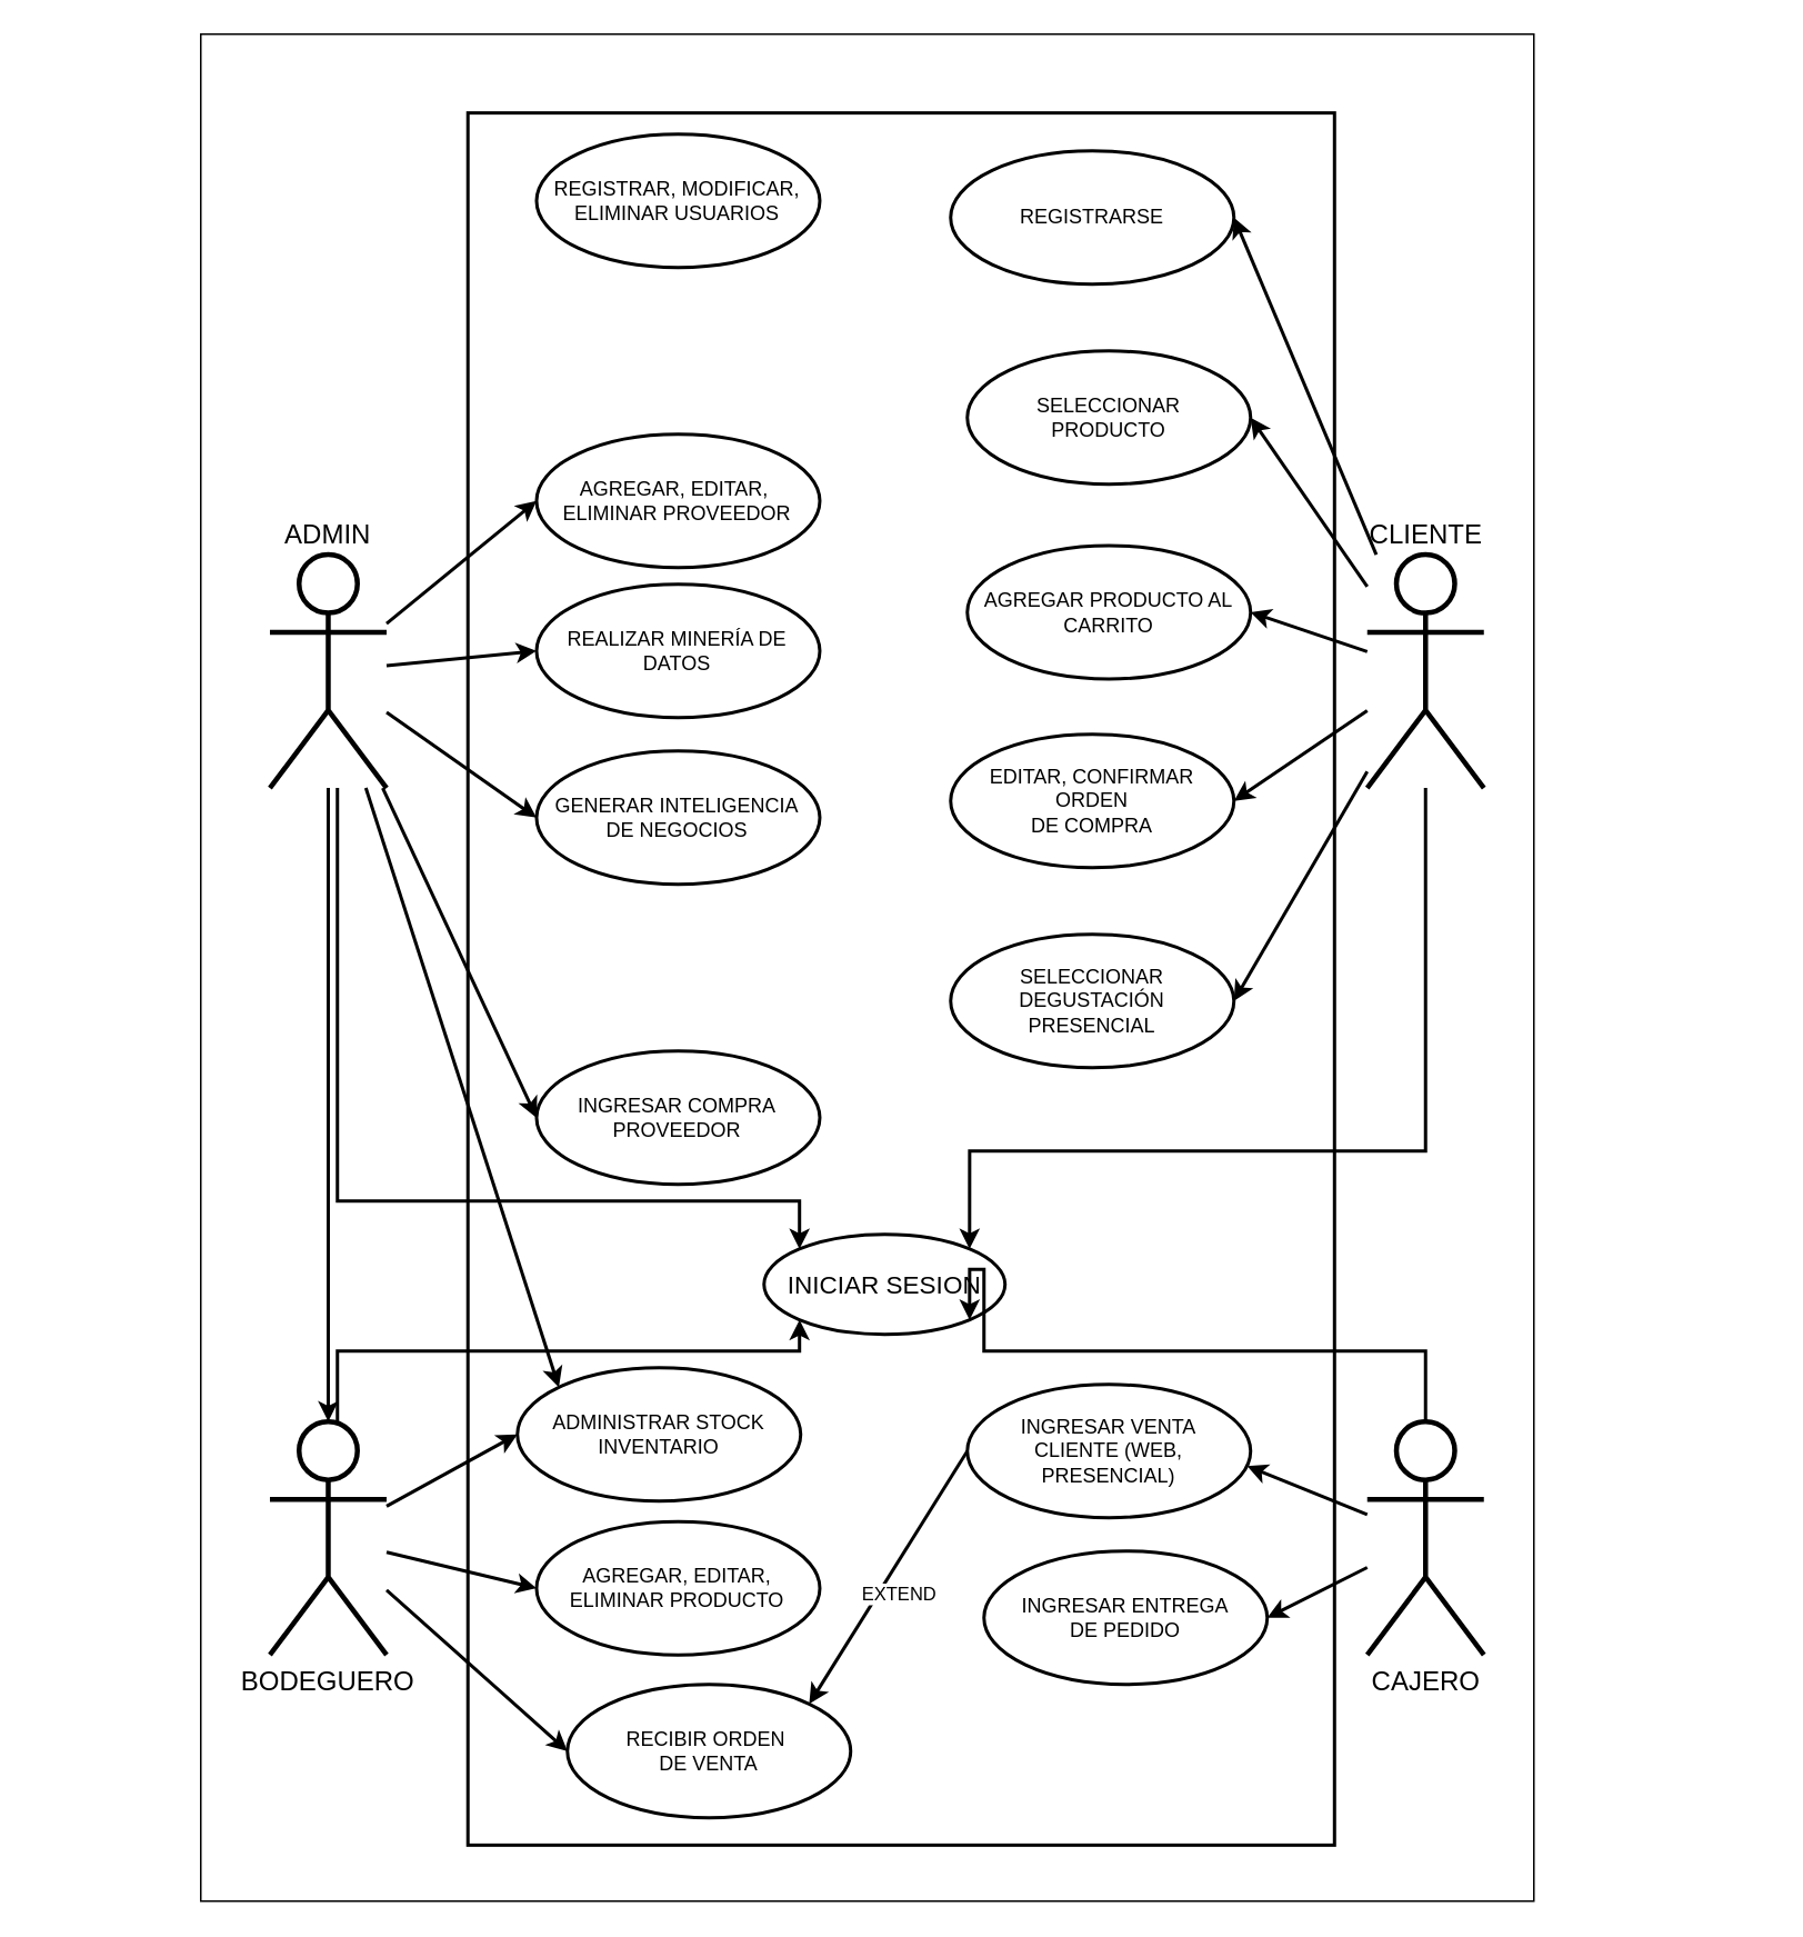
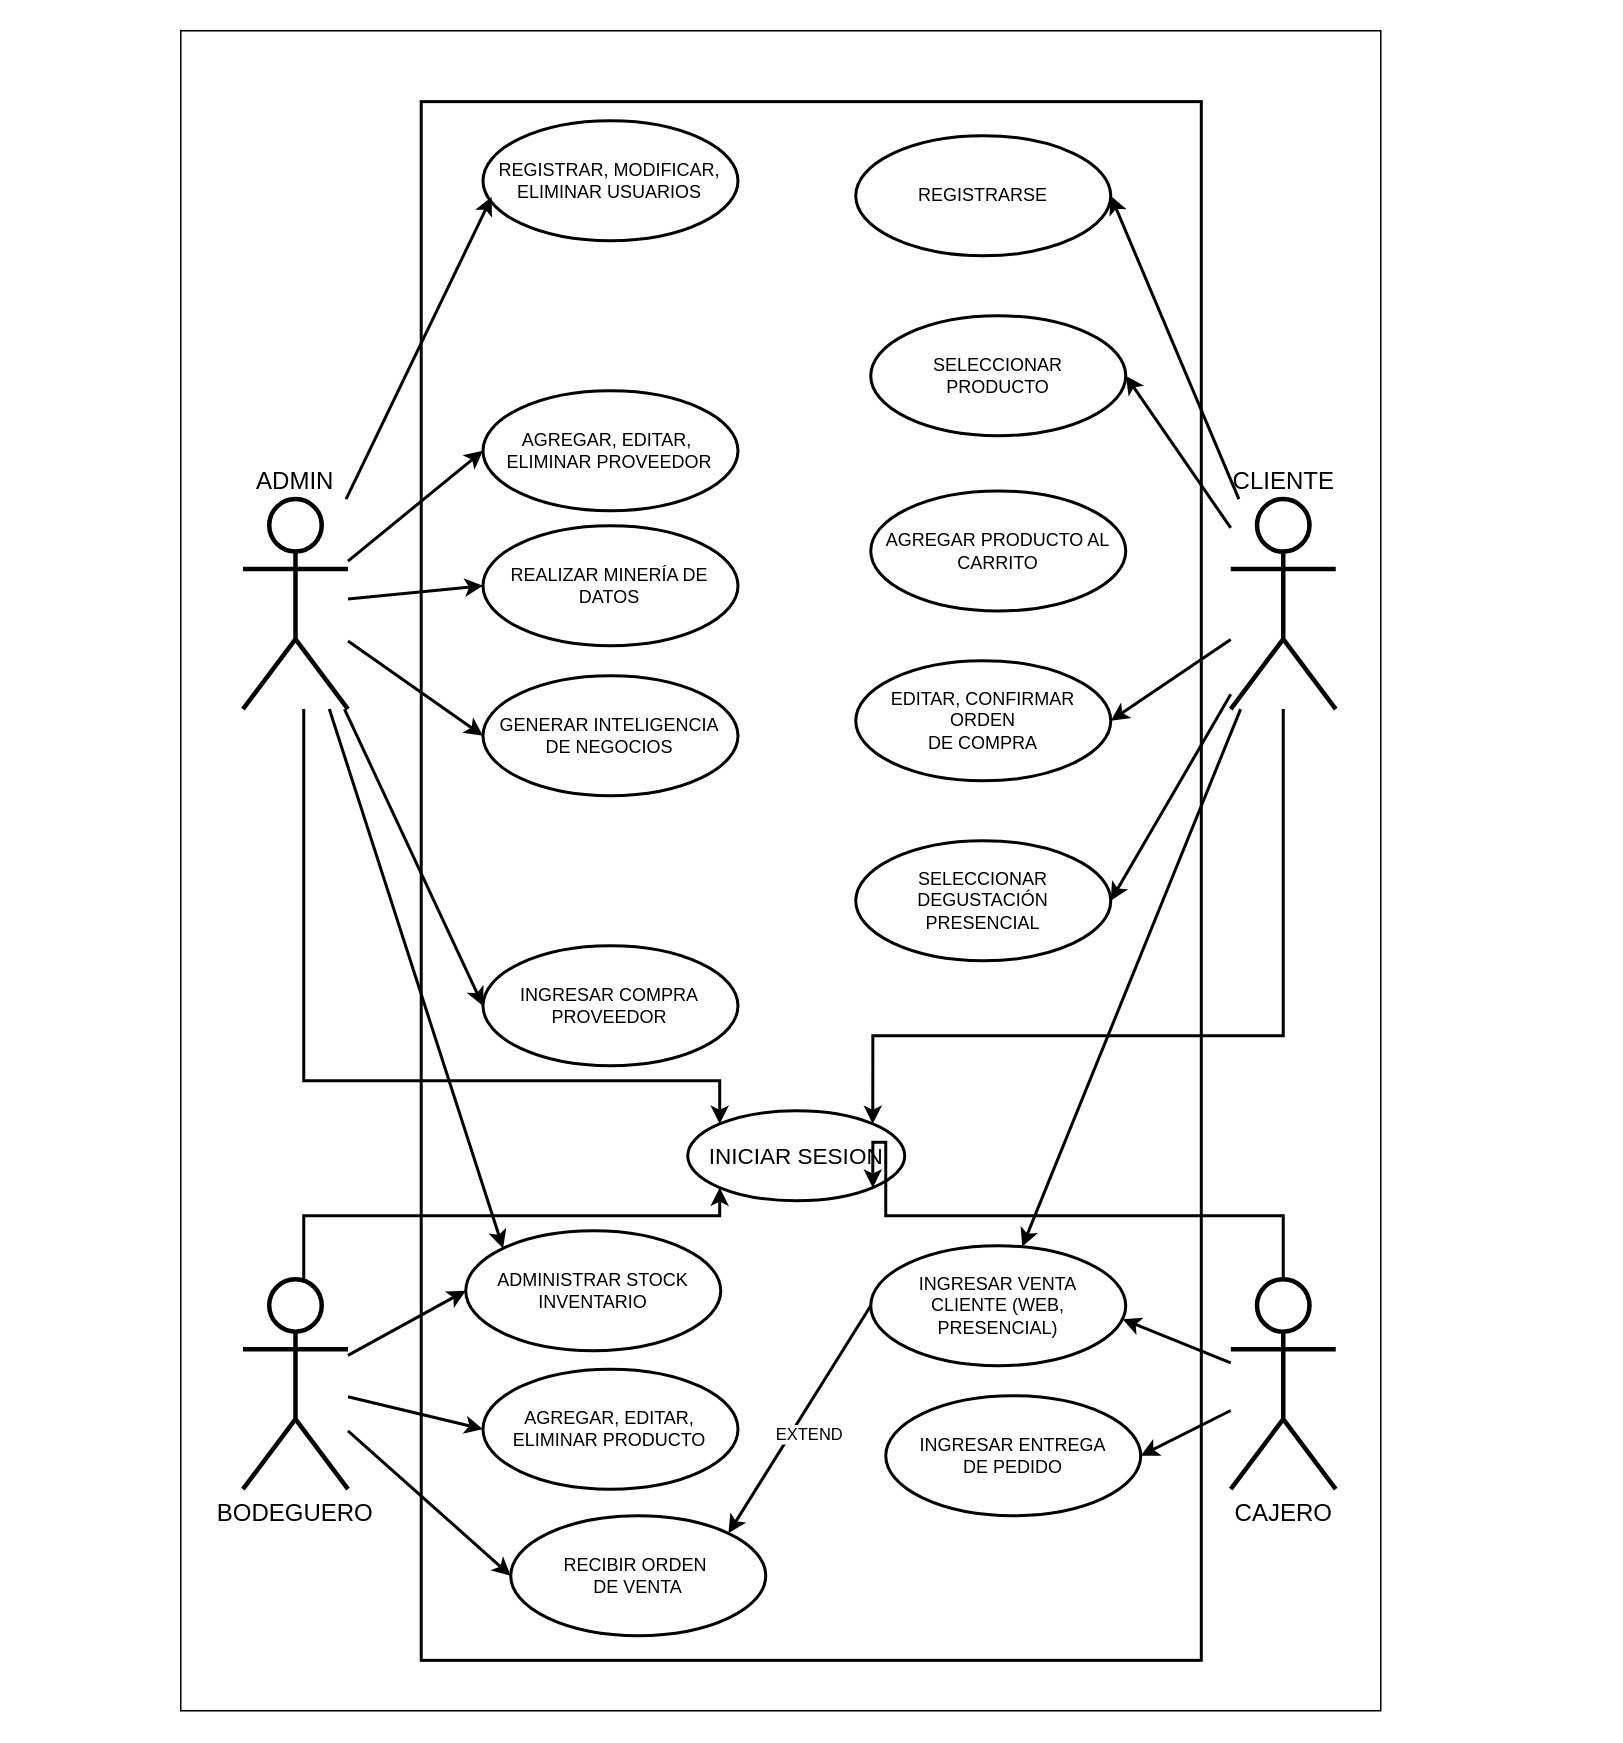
  <mxCell id="0" />
  <mxCell id="1" parent="0" />
  <mxCell id="2" value="" style="whiteSpace=wrap;html=1;" vertex="1" parent="1"><mxGeometry x="120" y="20" width="800" height="1120" as="geometry" /></mxCell>
  <mxCell id="3" value="" style="rounded=0;whiteSpace=wrap;html=1;rotation=-90;strokeWidth=2;" vertex="1" parent="1"><mxGeometry x="20.77" y="326.8" width="1039.14" height="520.05" as="geometry" /></mxCell>
  <mxCell id="4" value="ADMIN" style="shape=umlActor;verticalLabelPosition=top;verticalAlign=bottom;html=1;outlineConnect=0;aspect=fixed;strokeWidth=3;labelPosition=center;align=center;fontSize=16;" vertex="1" parent="1"><mxGeometry x="161.49" y="332.21" width="70" height="140" as="geometry" /></mxCell>
  <mxCell id="5" value="&lt;div style=&quot;font-size: 13px;&quot;&gt;&lt;font style=&quot;font-size: 16px;&quot;&gt;CLIENTE&lt;/font&gt;&lt;/div&gt;" style="shape=umlActor;verticalLabelPosition=top;verticalAlign=bottom;html=1;outlineConnect=0;aspect=fixed;strokeWidth=3;labelPosition=center;align=center;" vertex="1" parent="1"><mxGeometry x="820" y="332.21" width="70" height="140" as="geometry" /></mxCell>
  <mxCell id="6" value="BODEGUERO" style="shape=umlActor;verticalLabelPosition=bottom;verticalAlign=top;html=1;outlineConnect=0;aspect=fixed;strokeWidth=3;fontSize=16;" vertex="1" parent="1"><mxGeometry x="161.49" y="852.26" width="70" height="140" as="geometry" /></mxCell>
  <mxCell id="7" value="&lt;font style=&quot;font-size: 16px;&quot;&gt;CAJERO&lt;/font&gt;" style="shape=umlActor;verticalLabelPosition=bottom;verticalAlign=top;html=1;outlineConnect=0;aspect=fixed;strokeWidth=3;" vertex="1" parent="1"><mxGeometry x="820" y="852.26" width="70" height="140" as="geometry" /></mxCell>
  <mxCell id="8" value="REGISTRAR, MODIFICAR, ELIMINAR USUARIOS" style="ellipse;whiteSpace=wrap;html=1;strokeWidth=2;" vertex="1" parent="1"><mxGeometry x="321.49" y="80" width="170" height="80" as="geometry" /></mxCell>
- <mxCell id="9" value="" style="endArrow=classic;html=1;rounded=0;strokeWidth=2;" edge="1" parent="1" source="4" target="6"><mxGeometry width="50" height="50" relative="1" as="geometry"><mxPoint x="271.49" y="413" as="sourcePoint" /><mxPoint x="321.49" y="363" as="targetPoint" /></mxGeometry></mxCell>
+ <mxCell id="9" value="" style="endArrow=classic;html=1;rounded=0;entryX=0.034;entryY=0.635;entryDx=0;entryDy=0;entryPerimeter=0;strokeWidth=2;" edge="1" parent="1" source="4" target="8"><mxGeometry width="50" height="50" relative="1" as="geometry"><mxPoint x="271.49" y="413" as="sourcePoint" /><mxPoint x="321.49" y="363" as="targetPoint" /></mxGeometry></mxCell>
  <mxCell id="10" value="INICIAR SESION" style="ellipse;whiteSpace=wrap;html=1;fontSize=15;strokeWidth=2;" vertex="1" parent="1"><mxGeometry x="458" y="740" width="144.65" height="60" as="geometry" /></mxCell>
  <mxCell id="11" value="&lt;div&gt;RECIBIR ORDEN&amp;nbsp;&lt;/div&gt;&lt;div&gt;DE VENTA&lt;/div&gt;" style="ellipse;whiteSpace=wrap;html=1;strokeWidth=2;" vertex="1" parent="1"><mxGeometry x="340" y="1010" width="170" height="80" as="geometry" /></mxCell>
  <mxCell id="12" value="ADMINISTRAR STOCK INVENTARIO" style="ellipse;whiteSpace=wrap;html=1;strokeWidth=2;" vertex="1" parent="1"><mxGeometry x="310" y="820" width="170" height="80" as="geometry" /></mxCell>
  <mxCell id="13" value="&lt;div&gt;AGREGAR, EDITAR,&lt;/div&gt;&lt;div&gt;ELIMINAR PRODUCTO&lt;/div&gt;" style="ellipse;whiteSpace=wrap;html=1;strokeWidth=2;" vertex="1" parent="1"><mxGeometry x="321.49" y="912.26" width="170" height="80" as="geometry" /></mxCell>
  <mxCell id="14" value="" style="endArrow=classic;html=1;rounded=0;entryX=0;entryY=0;entryDx=0;entryDy=0;strokeWidth=2;jumpStyle=none;edgeStyle=orthogonalEdgeStyle;" edge="1" parent="1" source="4" target="10"><mxGeometry width="50" height="50" relative="1" as="geometry"><mxPoint x="221.49" y="713" as="sourcePoint" /><mxPoint x="271.49" y="663" as="targetPoint" /><Array as="points"><mxPoint x="202" y="720" /><mxPoint x="479" y="720" /></Array></mxGeometry></mxCell>
  <mxCell id="15" value="" style="endArrow=classic;html=1;rounded=0;entryX=0;entryY=1;entryDx=0;entryDy=0;strokeWidth=2;edgeStyle=orthogonalEdgeStyle;" edge="1" parent="1" source="6" target="10"><mxGeometry width="50" height="50" relative="1" as="geometry"><mxPoint x="261.49" y="833" as="sourcePoint" /><mxPoint x="311.49" y="783" as="targetPoint" /><Array as="points"><mxPoint x="202" y="810" /><mxPoint x="479" y="810" /></Array></mxGeometry></mxCell>
  <mxCell id="16" value="" style="endArrow=classic;html=1;rounded=0;entryX=1;entryY=1;entryDx=0;entryDy=0;strokeWidth=2;edgeStyle=orthogonalEdgeStyle;exitX=0.5;exitY=0;exitDx=0;exitDy=0;exitPerimeter=0;" edge="1" parent="1" source="7" target="10"><mxGeometry width="50" height="50" relative="1" as="geometry"><mxPoint x="871.49" y="773" as="sourcePoint" /><mxPoint x="921.49" y="723" as="targetPoint" /><Array as="points"><mxPoint x="855" y="810" /><mxPoint x="590" y="810" /><mxPoint x="590" y="761" /></Array></mxGeometry></mxCell>
  <mxCell id="17" value="" style="endArrow=classic;html=1;rounded=0;entryX=1;entryY=0;entryDx=0;entryDy=0;strokeWidth=2;edgeStyle=orthogonalEdgeStyle;" edge="1" parent="1" source="5" target="10"><mxGeometry width="50" height="50" relative="1" as="geometry"><mxPoint x="841.49" y="633" as="sourcePoint" /><mxPoint x="891.49" y="583" as="targetPoint" /><Array as="points"><mxPoint x="855" y="690" /><mxPoint x="581" y="690" /></Array></mxGeometry></mxCell>
  <mxCell id="18" value="" style="endArrow=classic;html=1;rounded=0;entryX=0;entryY=0.5;entryDx=0;entryDy=0;strokeWidth=2;" edge="1" parent="1" source="6" target="13"><mxGeometry width="50" height="50" relative="1" as="geometry"><mxPoint x="201.49" y="1113" as="sourcePoint" /><mxPoint x="251.49" y="1063" as="targetPoint" /></mxGeometry></mxCell>
  <mxCell id="19" value="" style="endArrow=classic;html=1;rounded=0;strokeWidth=2;entryX=0;entryY=0.5;entryDx=0;entryDy=0;" edge="1" parent="1" source="6" target="12"><mxGeometry width="50" height="50" relative="1" as="geometry"><mxPoint x="151.49" y="1123" as="sourcePoint" /><mxPoint x="201.49" y="1073" as="targetPoint" /></mxGeometry></mxCell>
  <mxCell id="20" value="" style="endArrow=classic;html=1;rounded=0;entryX=0;entryY=0.5;entryDx=0;entryDy=0;strokeWidth=2;" edge="1" parent="1" source="6" target="11"><mxGeometry width="50" height="50" relative="1" as="geometry"><mxPoint x="201.49" y="1193" as="sourcePoint" /><mxPoint x="251.49" y="1143" as="targetPoint" /></mxGeometry></mxCell>
  <mxCell id="21" value="&lt;div&gt;INGRESAR VENTA&lt;/div&gt;&lt;div&gt;CLIENTE (WEB, PRESENCIAL)&lt;br&gt;&lt;/div&gt;" style="ellipse;whiteSpace=wrap;html=1;strokeWidth=2;" vertex="1" parent="1"><mxGeometry x="580" y="830" width="170" height="80" as="geometry" /></mxCell>
  <mxCell id="22" value="INGRESAR COMPRA PROVEEDOR" style="ellipse;whiteSpace=wrap;html=1;strokeWidth=2;" vertex="1" parent="1"><mxGeometry x="321.49" y="630" width="170" height="80" as="geometry" /></mxCell>
  <mxCell id="23" value="&lt;div&gt;AGREGAR, EDITAR,&amp;nbsp;&lt;/div&gt;&lt;div&gt;ELIMINAR PROVEEDOR&lt;/div&gt;" style="ellipse;whiteSpace=wrap;html=1;strokeWidth=2;" vertex="1" parent="1"><mxGeometry x="321.49" y="260" width="170" height="80" as="geometry" /></mxCell>
  <mxCell id="24" value="&lt;div&gt;EDITAR, CONFIRMAR&lt;/div&gt;&lt;div&gt;ORDEN&lt;/div&gt;&lt;div&gt;DE COMPRA&lt;/div&gt;" style="ellipse;whiteSpace=wrap;html=1;strokeWidth=2;" vertex="1" parent="1"><mxGeometry x="570" y="440" width="170" height="80" as="geometry" /></mxCell>
  <mxCell id="25" value="AGREGAR PRODUCTO AL CARRITO" style="ellipse;whiteSpace=wrap;html=1;strokeWidth=2;" vertex="1" parent="1"><mxGeometry x="580" y="326.8" width="170" height="80" as="geometry" /></mxCell>
  <mxCell id="26" value="&lt;div&gt;SELECCIONAR&lt;/div&gt;&lt;div&gt;PRODUCTO&lt;/div&gt;" style="ellipse;whiteSpace=wrap;html=1;strokeWidth=2;" vertex="1" parent="1"><mxGeometry x="580" y="210" width="170" height="80" as="geometry" /></mxCell>
  <mxCell id="27" value="&lt;div&gt;REGISTRARSE&lt;/div&gt;" style="ellipse;whiteSpace=wrap;html=1;strokeWidth=2;" vertex="1" parent="1"><mxGeometry x="570" y="90" width="170" height="80" as="geometry" /></mxCell>
  <mxCell id="28" value="" style="endArrow=classic;html=1;rounded=0;strokeWidth=2;entryX=1;entryY=0.5;entryDx=0;entryDy=0;" edge="1" parent="1" source="5" target="27"><mxGeometry width="50" height="50" relative="1" as="geometry"><mxPoint x="951.49" y="382.21" as="sourcePoint" /><mxPoint x="1001.49" y="332.21" as="targetPoint" /></mxGeometry></mxCell>
  <mxCell id="29" value="" style="endArrow=classic;html=1;rounded=0;strokeWidth=2;entryX=1;entryY=0.5;entryDx=0;entryDy=0;" edge="1" parent="1" source="5" target="26"><mxGeometry width="50" height="50" relative="1" as="geometry"><mxPoint x="991.49" y="437.21" as="sourcePoint" /><mxPoint x="1041.49" y="387.21" as="targetPoint" /></mxGeometry></mxCell>
- <mxCell id="30" value="" style="endArrow=classic;html=1;rounded=0;strokeWidth=2;entryX=1;entryY=0.5;entryDx=0;entryDy=0;" edge="1" parent="1" source="5" target="25"><mxGeometry width="50" height="50" relative="1" as="geometry"><mxPoint x="881.49" y="572.21" as="sourcePoint" /><mxPoint x="931.49" y="522.21" as="targetPoint" /></mxGeometry></mxCell>
+ <mxCell id="30" value="" style="endArrow=classic;html=1;rounded=0;strokeWidth=2;" edge="1" parent="1" source="5" target="21"><mxGeometry width="50" height="50" relative="1" as="geometry"><mxPoint x="881.49" y="572.21" as="sourcePoint" /><mxPoint x="931.49" y="522.21" as="targetPoint" /></mxGeometry></mxCell>
  <mxCell id="31" value="" style="endArrow=classic;html=1;rounded=0;strokeWidth=2;entryX=1;entryY=0.5;entryDx=0;entryDy=0;" edge="1" parent="1" source="5" target="24"><mxGeometry width="50" height="50" relative="1" as="geometry"><mxPoint x="921.49" y="573" as="sourcePoint" /><mxPoint x="971.49" y="523" as="targetPoint" /></mxGeometry></mxCell>
  <mxCell id="32" value="" style="endArrow=classic;html=1;rounded=0;strokeWidth=2;entryX=0;entryY=0.5;entryDx=0;entryDy=0;" edge="1" parent="1" source="4" target="23"><mxGeometry width="50" height="50" relative="1" as="geometry"><mxPoint x="221.49" y="552.21" as="sourcePoint" /><mxPoint x="271.49" y="502.21" as="targetPoint" /></mxGeometry></mxCell>
  <mxCell id="33" value="" style="endArrow=classic;html=1;rounded=0;strokeWidth=2;entryX=0.988;entryY=0.613;entryDx=0;entryDy=0;entryPerimeter=0;" edge="1" parent="1" source="7" target="21"><mxGeometry width="50" height="50" relative="1" as="geometry"><mxPoint x="911.49" y="1133" as="sourcePoint" /><mxPoint x="961.49" y="1083" as="targetPoint" /></mxGeometry></mxCell>
  <mxCell id="34" value="&lt;div&gt;SELECCIONAR DEGUSTACIÓN&lt;/div&gt;&lt;div&gt;PRESENCIAL&lt;/div&gt;" style="ellipse;whiteSpace=wrap;html=1;strokeWidth=2;" vertex="1" parent="1"><mxGeometry x="570" y="560" width="170" height="80" as="geometry" /></mxCell>
  <mxCell id="35" value="" style="endArrow=classic;html=1;rounded=0;strokeWidth=2;entryX=1;entryY=0.5;entryDx=0;entryDy=0;" edge="1" parent="1" source="5" target="34"><mxGeometry width="50" height="50" relative="1" as="geometry"><mxPoint x="861" y="500" as="sourcePoint" /><mxPoint x="760" y="573" as="targetPoint" /></mxGeometry></mxCell>
  <mxCell id="36" value="" style="endArrow=classic;html=1;rounded=0;entryX=0;entryY=0.5;entryDx=0;entryDy=0;strokeWidth=2;" edge="1" parent="1" source="4" target="22"><mxGeometry width="50" height="50" relative="1" as="geometry"><mxPoint x="-10" y="630" as="sourcePoint" /><mxPoint x="40" y="580" as="targetPoint" /></mxGeometry></mxCell>
  <mxCell id="37" value="" style="endArrow=classic;html=1;rounded=0;entryX=0;entryY=0;entryDx=0;entryDy=0;strokeWidth=2;" edge="1" parent="1" source="4" target="12"><mxGeometry width="50" height="50" relative="1" as="geometry"><mxPoint x="260" y="610" as="sourcePoint" /><mxPoint x="350" y="738" as="targetPoint" /></mxGeometry></mxCell>
  <mxCell id="38" value="&lt;div&gt;INGRESAR ENTREGA&lt;/div&gt;&lt;div&gt;DE PEDIDO&lt;br&gt;&lt;/div&gt;" style="ellipse;whiteSpace=wrap;html=1;strokeWidth=2;" vertex="1" parent="1"><mxGeometry x="590" y="930" width="170" height="80" as="geometry" /></mxCell>
  <mxCell id="39" value="" style="endArrow=classic;html=1;rounded=0;strokeWidth=2;entryX=1;entryY=0.5;entryDx=0;entryDy=0;" edge="1" parent="1" source="7" target="38"><mxGeometry width="50" height="50" relative="1" as="geometry"><mxPoint x="830" y="918" as="sourcePoint" /><mxPoint x="758" y="889" as="targetPoint" /></mxGeometry></mxCell>
  <mxCell id="40" value="" style="endArrow=classic;html=1;rounded=0;exitX=0;exitY=0.5;exitDx=0;exitDy=0;entryX=1;entryY=0;entryDx=0;entryDy=0;strokeWidth=2;" edge="1" parent="1" source="21" target="11"><mxGeometry width="50" height="50" relative="1" as="geometry"><mxPoint x="600" y="1060" as="sourcePoint" /><mxPoint x="580" y="1000" as="targetPoint" /></mxGeometry></mxCell>
  <mxCell id="41" value="EXTEND" style="edgeLabel;html=1;align=center;verticalAlign=middle;resizable=0;points=[];" connectable="0" vertex="1" parent="40"><mxGeometry x="0.199" y="2" relative="1" as="geometry"><mxPoint x="14" y="-6" as="offset" /></mxGeometry></mxCell>
  <mxCell id="42" value="&lt;div&gt;GENERAR INTELIGENCIA&lt;/div&gt;&lt;div&gt;DE NEGOCIOS&lt;br&gt;&lt;/div&gt;" style="ellipse;whiteSpace=wrap;html=1;strokeWidth=2;" vertex="1" parent="1"><mxGeometry x="321.49" y="450" width="170" height="80" as="geometry" /></mxCell>
  <mxCell id="43" value="" style="endArrow=classic;html=1;rounded=0;strokeWidth=2;entryX=0;entryY=0.5;entryDx=0;entryDy=0;" edge="1" parent="1" source="4" target="42"><mxGeometry width="50" height="50" relative="1" as="geometry"><mxPoint x="220" y="424.71" as="sourcePoint" /><mxPoint x="310" y="379.71" as="targetPoint" /></mxGeometry></mxCell>
  <mxCell id="44" value="REALIZAR MINERÍA DE DATOS" style="ellipse;whiteSpace=wrap;html=1;strokeWidth=2;" vertex="1" parent="1"><mxGeometry x="321.49" y="350" width="170" height="80" as="geometry" /></mxCell>
  <mxCell id="45" value="" style="endArrow=classic;html=1;rounded=0;strokeWidth=2;entryX=0;entryY=0.5;entryDx=0;entryDy=0;" edge="1" parent="1" source="4" target="44"><mxGeometry width="50" height="50" relative="1" as="geometry"><mxPoint x="250" y="400.8" as="sourcePoint" /><mxPoint x="340" y="326.8" as="targetPoint" /></mxGeometry></mxCell>
